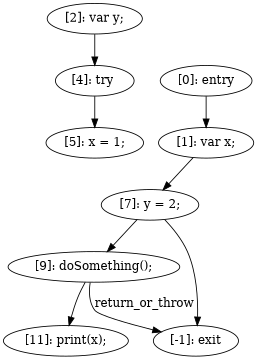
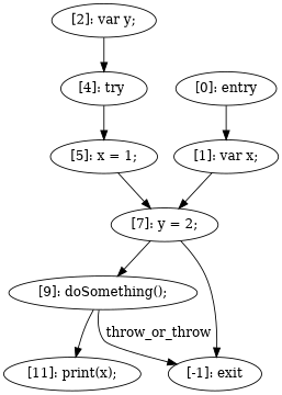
  digraph {
    n1 [label="[7]: y = 2;\n"]
    n2 [label="[9]: doSomething();\n"]
    n3 [label="[-1]: exit"]
    n4 [label="[11]: print(x);\n"]
    n5 [label="[5]: x = 1;\n"]
    n6 [label="[4]: try "]
    n7 [label="[1]: var x;\n"]
    n8 [label="[2]: var y;\n"]
    n9 [label="[0]: entry"]
    n1 -> n2
    n1 -> n3
-   n2 -> n3 [label=return_or_throw]
+   n2 -> n3 [label=throw_or_throw]
    n2 -> n4
+   n5 -> n1
    n6 -> n5
    n7 -> n1
    n8 -> n6
    n9 -> n7
  }
